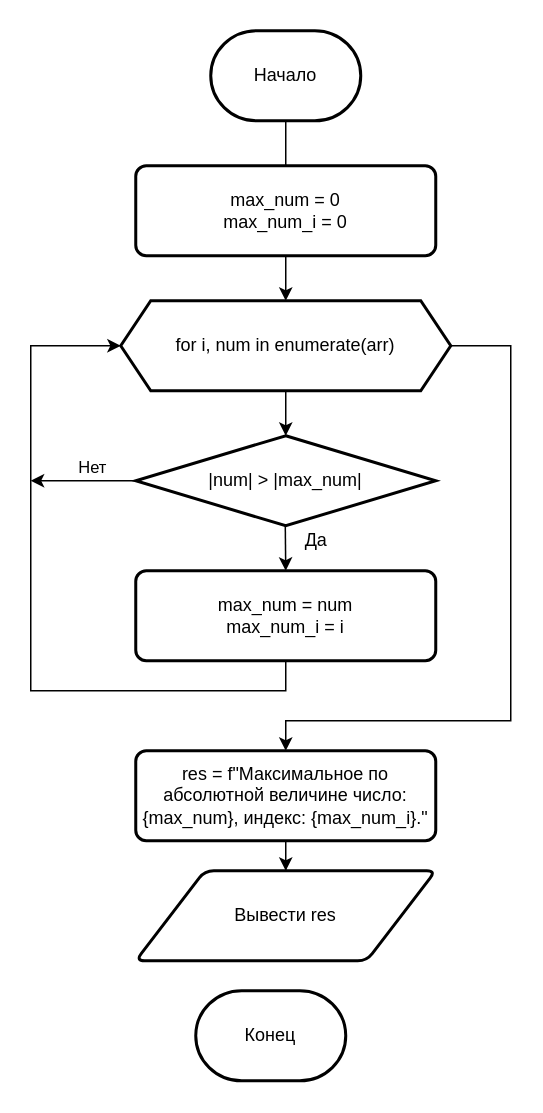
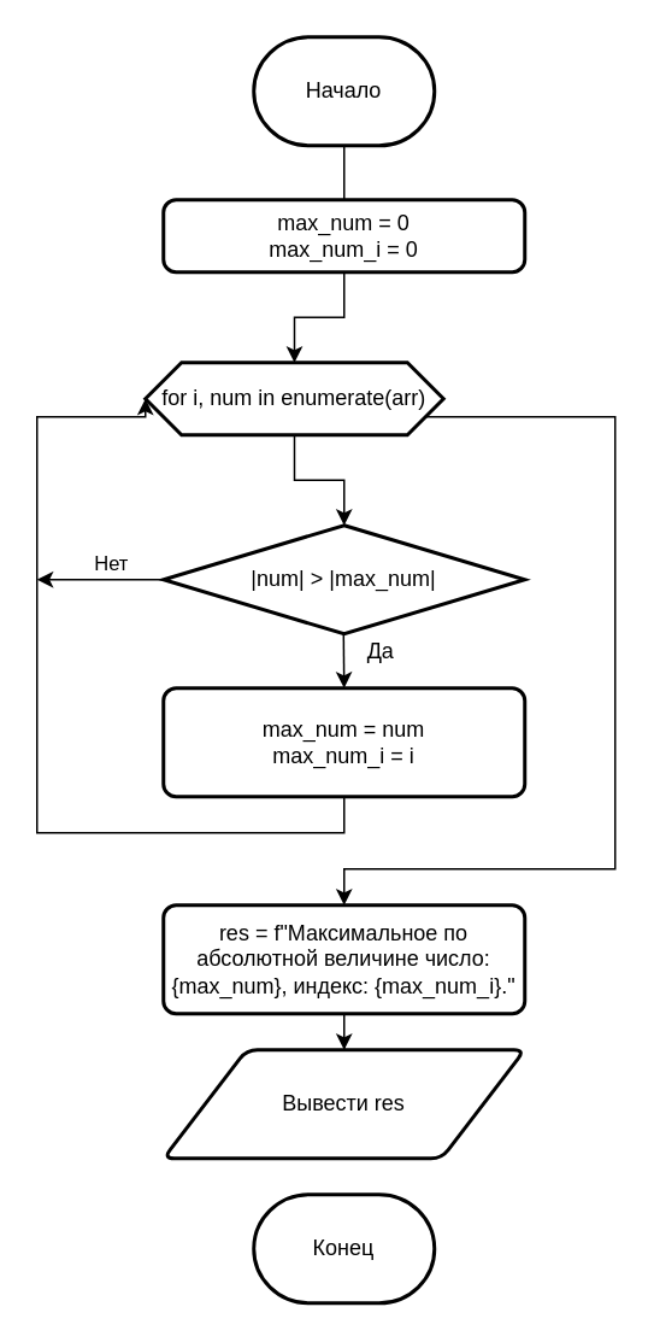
  <mxCell id="0" />
  <mxCell id="1" parent="0" />
  <mxCell id="2" value="" style="edgeStyle=orthogonalEdgeStyle;rounded=0;orthogonalLoop=1;jettySize=auto;html=1;endArrow=none;" parent="1" source="3" target="7" edge="1"><mxGeometry relative="1" as="geometry" /></mxCell>
  <mxCell id="3" value="Начало" style="strokeWidth=2;html=1;shape=mxgraph.flowchart.terminator;whiteSpace=wrap;" parent="1" vertex="1"><mxGeometry x="140" y="20" width="100" height="60" as="geometry" /></mxCell>
- <mxCell id="4" value="Конец" style="strokeWidth=2;html=1;shape=mxgraph.flowchart.terminator;whiteSpace=wrap;" parent="1" vertex="1"><mxGeometry x="130" y="660" width="100" height="60" as="geometry" /></mxCell>
+ <mxCell id="4" value="Конец" style="strokeWidth=2;html=1;shape=mxgraph.flowchart.terminator;whiteSpace=wrap;" parent="1" vertex="1"><mxGeometry x="140" y="660" width="100" height="60" as="geometry" /></mxCell>
  <mxCell id="5" value="&lt;div&gt;Вывести&amp;nbsp;res&lt;/div&gt;" style="shape=parallelogram;html=1;strokeWidth=2;perimeter=parallelogramPerimeter;whiteSpace=wrap;rounded=1;arcSize=12;size=0.23;" parent="1" vertex="1"><mxGeometry x="90" y="580" width="200" height="60" as="geometry" /></mxCell>
  <mxCell id="6" value="" style="edgeStyle=orthogonalEdgeStyle;rounded=0;orthogonalLoop=1;jettySize=auto;html=1;entryX=0.5;entryY=0;entryDx=0;entryDy=0;" parent="1" source="7" target="10" edge="1"><mxGeometry relative="1" as="geometry"><mxPoint x="190" y="220" as="targetPoint" /></mxGeometry></mxCell>
- <mxCell id="7" value="&lt;div&gt;max_num = 0&lt;/div&gt;&lt;div&gt;max_num_i = 0&lt;span style=&quot;&quot;&gt;&lt;/span&gt;&lt;/div&gt;" style="rounded=1;whiteSpace=wrap;html=1;absoluteArcSize=1;arcSize=14;strokeWidth=2;strokeColor=default;align=center;verticalAlign=middle;fillColor=default;" parent="1" vertex="1"><mxGeometry x="90" y="110" width="200" height="60" as="geometry" /></mxCell>
+ <mxCell id="7" value="&lt;div&gt;max_num = 0&lt;/div&gt;&lt;div&gt;max_num_i = 0&lt;span style=&quot;&quot;&gt;&lt;/span&gt;&lt;/div&gt;" style="rounded=1;whiteSpace=wrap;html=1;absoluteArcSize=1;arcSize=14;strokeWidth=2;strokeColor=default;align=center;verticalAlign=middle;fillColor=default;" parent="1" vertex="1"><mxGeometry x="90" y="110" width="200" height="40" as="geometry" /></mxCell>
  <mxCell id="8" value="" style="edgeStyle=orthogonalEdgeStyle;rounded=0;orthogonalLoop=1;jettySize=auto;html=1;" parent="1" source="10" target="13" edge="1"><mxGeometry relative="1" as="geometry" /></mxCell>
  <mxCell id="9" style="edgeStyle=orthogonalEdgeStyle;rounded=0;orthogonalLoop=1;jettySize=auto;html=1;entryX=0.5;entryY=0;entryDx=0;entryDy=0;" parent="1" source="10" target="18" edge="1"><mxGeometry relative="1" as="geometry"><mxPoint x="360" y="480" as="targetPoint" /><Array as="points"><mxPoint x="340" y="230" /><mxPoint x="340" y="480" /><mxPoint x="190" y="480" /></Array></mxGeometry></mxCell>
- <mxCell id="10" value="for i, num in enumerate(arr)" style="shape=hexagon;perimeter=hexagonPerimeter2;whiteSpace=wrap;html=1;fixedSize=1;rounded=0;arcSize=14;strokeWidth=2;" parent="1" vertex="1"><mxGeometry x="80" y="200" width="220" height="60" as="geometry" /></mxCell>
+ <mxCell id="10" value="for i, num in enumerate(arr)" style="shape=hexagon;perimeter=hexagonPerimeter2;whiteSpace=wrap;html=1;fixedSize=1;rounded=0;arcSize=14;strokeWidth=2;" parent="1" vertex="1"><mxGeometry x="80" y="200" width="165" height="40" as="geometry" /></mxCell>
  <mxCell id="11" style="edgeStyle=orthogonalEdgeStyle;rounded=0;orthogonalLoop=1;jettySize=auto;html=1;strokeColor=default;" parent="1" source="13" edge="1"><mxGeometry relative="1" as="geometry"><mxPoint x="20" y="320" as="targetPoint" /></mxGeometry></mxCell>
  <mxCell id="12" value="Нет" style="edgeLabel;html=1;align=center;verticalAlign=middle;resizable=0;points=[];" parent="11" vertex="1" connectable="0"><mxGeometry x="-0.296" y="-3" relative="1" as="geometry"><mxPoint x="-5" y="-7" as="offset" /></mxGeometry></mxCell>
  <mxCell id="13" value="|num| &amp;gt; |max_num|" style="strokeWidth=2;html=1;shape=mxgraph.flowchart.decision;whiteSpace=wrap;" parent="1" vertex="1"><mxGeometry x="90" y="290" width="200" height="60" as="geometry" /></mxCell>
  <mxCell id="14" value="&lt;div&gt;max_num = num&lt;/div&gt;&lt;div&gt;max_num_i = i&lt;span style=&quot;&quot;&gt;&lt;/span&gt;&lt;/div&gt;" style="rounded=1;whiteSpace=wrap;html=1;absoluteArcSize=1;arcSize=14;strokeWidth=2;strokeColor=default;align=center;verticalAlign=middle;fillColor=default;" parent="1" vertex="1"><mxGeometry x="90" y="380" width="200" height="60" as="geometry" /></mxCell>
  <mxCell id="15" style="edgeStyle=orthogonalEdgeStyle;rounded=0;orthogonalLoop=1;jettySize=auto;html=1;fontFamily=Helvetica;fontSize=12;fontColor=default;entryX=0;entryY=0.5;entryDx=0;entryDy=0;" parent="1" target="10" edge="1"><mxGeometry relative="1" as="geometry"><mxPoint x="190" y="274" as="targetPoint" /><Array as="points"><mxPoint x="190" y="460" /><mxPoint x="20" y="460" /><mxPoint x="20" y="230" /></Array><mxPoint x="190" y="440" as="sourcePoint" /></mxGeometry></mxCell>
  <mxCell id="16" value="Да" style="edgeStyle=orthogonalEdgeStyle;rounded=0;orthogonalLoop=1;jettySize=auto;html=1;fontFamily=Helvetica;fontSize=12;fontColor=default;entryX=0.5;entryY=0;entryDx=0;entryDy=0;" parent="1" target="14" edge="1"><mxGeometry x="-0.319" y="20" relative="1" as="geometry"><mxPoint as="offset" /><mxPoint x="189.69" y="350" as="sourcePoint" /><mxPoint x="189.69" y="370" as="targetPoint" /></mxGeometry></mxCell>
  <mxCell id="17" value="" style="edgeStyle=orthogonalEdgeStyle;rounded=0;orthogonalLoop=1;jettySize=auto;html=1;" edge="1" parent="1" source="18" target="5"><mxGeometry relative="1" as="geometry" /></mxCell>
  <mxCell id="18" value="res = f&quot;Максимальное по абсолютной величине число: {max_num}, индекс: {max_num_i}.&quot;" style="rounded=1;whiteSpace=wrap;html=1;absoluteArcSize=1;arcSize=14;strokeWidth=2;strokeColor=default;align=center;verticalAlign=middle;fillColor=default;" vertex="1" parent="1"><mxGeometry x="90" y="500" width="200" height="60" as="geometry" /></mxCell>
